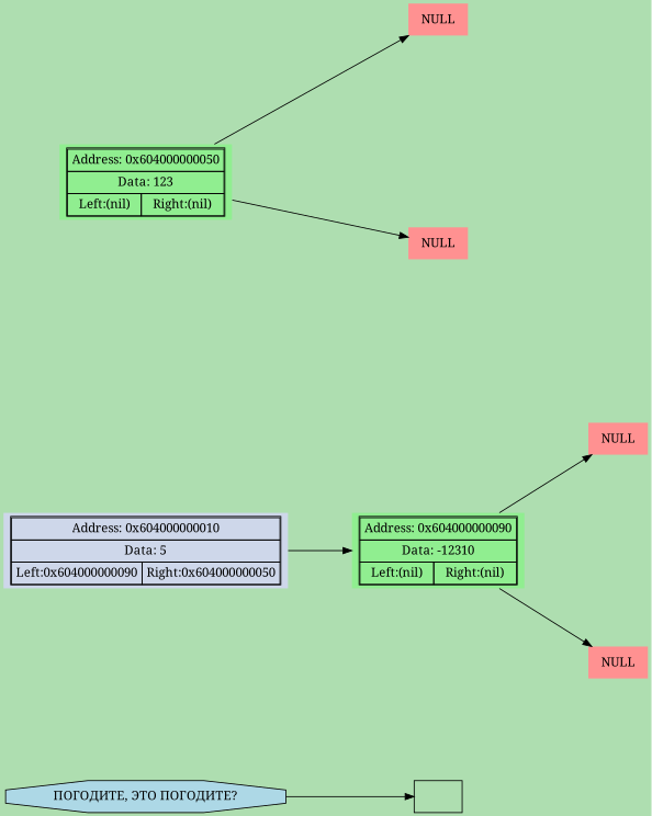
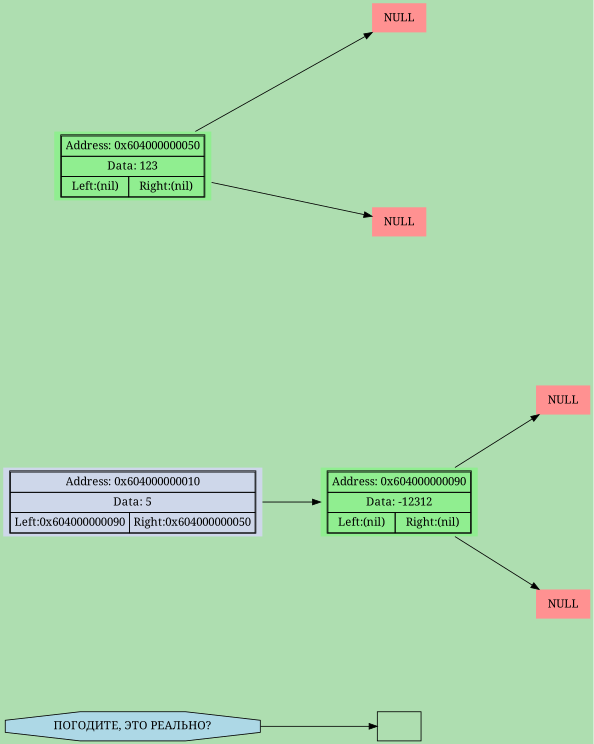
  digraph {
    bgcolor="#aedeb0"
    fontcolor=black
    fontname="Noto Serif"
    fontsize=18
    harset="UTF-8"
    nodesep=3
    rankdir=LR
    ranksep=1
    style=italic
    node [fontname="Noto Serif" shape=plaintext fillcolor="#ff9191" style=filled]
    edge [fontname="Noto Serif"]
    n1 [label=" " shape=box fillcolor="" style=""]
-   n2 [fillcolor=lightblue label="ПОГОДИТЕ, ЭТО ПОГОДИТЕ?" shape=octagon textsize=40 textstyle=bold]
-   n3 [fillcolor=lightgreen label=< <table border="1" cellspacing="0" cellpadding="4"> <tr><td colspan="2">Address: 0x604000000090</td></tr> <tr><td colspan="2">Data: -12310</td></tr> <tr><td align = "center" >Left:(nil)</td><td align = "center" >Right:(nil)</td></tr></table>>]
+   n2 [fillcolor=lightblue label="ПОГОДИТЕ, ЭТО РЕАЛЬНО?" shape=octagon textsize=40 textstyle=bold]
+   n3 [fillcolor=lightgreen label=< <table border="1" cellspacing="0" cellpadding="4"> <tr><td colspan="2">Address: 0x604000000090</td></tr> <tr><td colspan="2">Data: -12312</td></tr> <tr><td align = "center" >Left:(nil)</td><td align = "center" >Right:(nil)</td></tr></table>>]
    n4 [label=< <table border = "0" cellspacing="2" cellpadding="4"> <tr><td>NULL</td></tr></table>>]
    n5 [label=< <table border = "0" cellspacing="2" cellpadding="4"> <tr><td>NULL</td></tr></table>>]
    n6 [fillcolor="#ced7ea" label=< <table border="1" cellspacing="0" cellpadding="4"> <tr><td colspan="2">Address: 0x604000000010</td></tr> <tr><td colspan="2">Data: 5</td></tr> <tr><td align = "center" >Left:0x604000000090</td><td align = "center" >Right:0x604000000050</td></tr></table>>]
    n7 [fillcolor=lightgreen label=< <table border="1" cellspacing="0" cellpadding="4"> <tr><td colspan="2">Address: 0x604000000050</td></tr> <tr><td colspan="2">Data: 123</td></tr> <tr><td align = "center" >Left:(nil)</td><td align = "center" >Right:(nil)</td></tr></table>>]
    n8 [label=< <table border = "0" cellspacing="2" cellpadding="4"> <tr><td>NULL</td></tr></table>>]
    n9 [label=< <table border = "0" cellspacing="2" cellpadding="4"> <tr><td>NULL</td></tr></table>>]
    n2 -> n1
    n3 -> n4
    n3 -> n5
    n6 -> n3
    n7 -> n8
    n7 -> n9
  }
